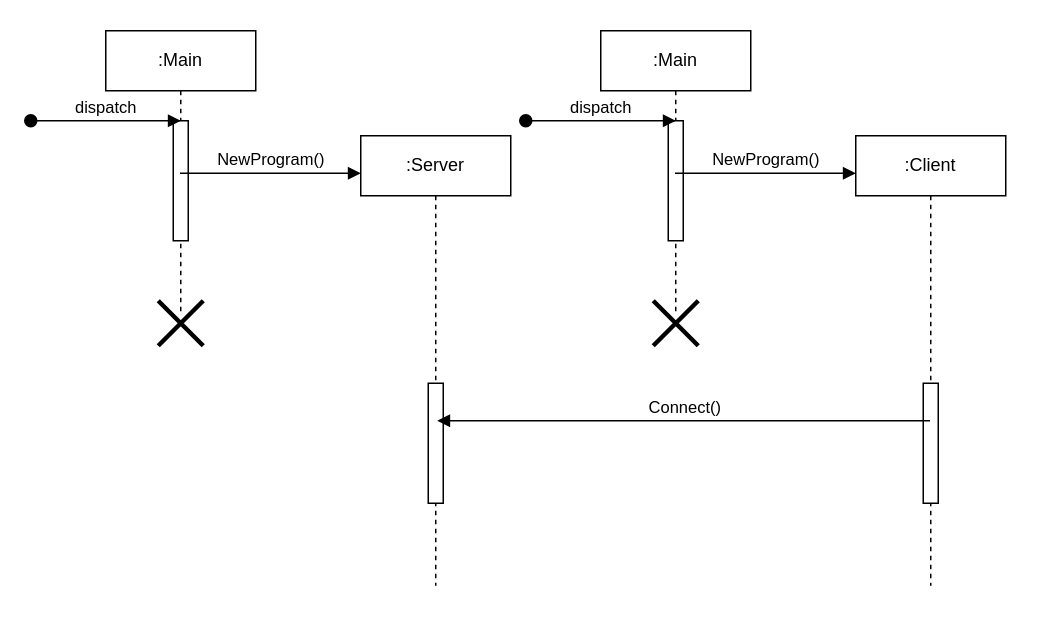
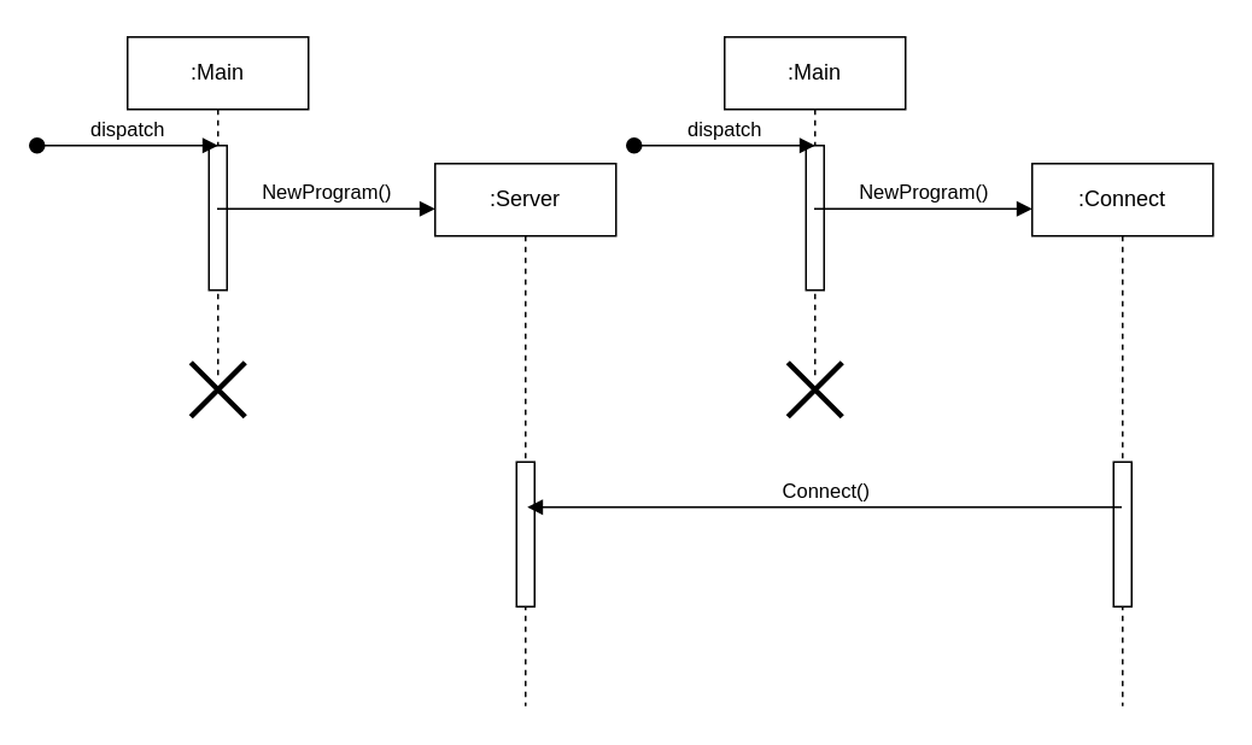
  <mxCell id="0" />
  <mxCell id="1" parent="0" />
  <mxCell id="2" value=":Main" style="shape=umlLifeline;perimeter=lifelinePerimeter;whiteSpace=wrap;html=1;container=1;dropTarget=0;collapsible=0;recursiveResize=0;outlineConnect=0;portConstraint=eastwest;newEdgeStyle={&quot;curved&quot;:0,&quot;rounded&quot;:0};" parent="1" vertex="1"><mxGeometry x="70" y="20" width="100" height="190" as="geometry" /></mxCell>
  <mxCell id="3" value="" style="html=1;points=[[0,0,0,0,5],[0,1,0,0,-5],[1,0,0,0,5],[1,1,0,0,-5]];perimeter=orthogonalPerimeter;outlineConnect=0;targetShapes=umlLifeline;portConstraint=eastwest;newEdgeStyle={&quot;curved&quot;:0,&quot;rounded&quot;:0};" vertex="1" parent="2"><mxGeometry x="45" y="60" width="10" height="80" as="geometry" /></mxCell>
  <mxCell id="4" value="" style="shape=umlDestroy;whiteSpace=wrap;html=1;strokeWidth=3;targetShapes=umlLifeline;" vertex="1" parent="2"><mxGeometry x="35" y="180" width="30" height="30" as="geometry" /></mxCell>
  <mxCell id="5" value="dispatch" style="html=1;verticalAlign=bottom;startArrow=oval;startFill=1;endArrow=block;startSize=8;curved=0;rounded=0;" edge="1" parent="1"><mxGeometry width="60" relative="1" as="geometry"><mxPoint x="20" y="80" as="sourcePoint" /><mxPoint x="120" y="80" as="targetPoint" /></mxGeometry></mxCell>
  <mxCell id="6" value="NewProgram()" style="html=1;verticalAlign=bottom;endArrow=block;curved=0;rounded=0;" edge="1" parent="1" source="2"><mxGeometry width="80" relative="1" as="geometry"><mxPoint x="130" y="114.5" as="sourcePoint" /><mxPoint x="240" y="115" as="targetPoint" /></mxGeometry></mxCell>
  <mxCell id="7" value=":Server" style="shape=umlLifeline;perimeter=lifelinePerimeter;whiteSpace=wrap;html=1;container=1;dropTarget=0;collapsible=0;recursiveResize=0;outlineConnect=0;portConstraint=eastwest;newEdgeStyle={&quot;curved&quot;:0,&quot;rounded&quot;:0};" vertex="1" parent="1"><mxGeometry x="240" y="90" width="100" height="300" as="geometry" /></mxCell>
  <mxCell id="8" value="" style="html=1;points=[[0,0,0,0,5],[0,1,0,0,-5],[1,0,0,0,5],[1,1,0,0,-5]];perimeter=orthogonalPerimeter;outlineConnect=0;targetShapes=umlLifeline;portConstraint=eastwest;newEdgeStyle={&quot;curved&quot;:0,&quot;rounded&quot;:0};" vertex="1" parent="7"><mxGeometry x="45" y="165" width="10" height="80" as="geometry" /></mxCell>
  <mxCell id="9" value=":Main" style="shape=umlLifeline;perimeter=lifelinePerimeter;whiteSpace=wrap;html=1;container=1;dropTarget=0;collapsible=0;recursiveResize=0;outlineConnect=0;portConstraint=eastwest;newEdgeStyle={&quot;curved&quot;:0,&quot;rounded&quot;:0};" vertex="1" parent="1"><mxGeometry x="400" y="20" width="100" height="190" as="geometry" /></mxCell>
  <mxCell id="10" value="" style="html=1;points=[[0,0,0,0,5],[0,1,0,0,-5],[1,0,0,0,5],[1,1,0,0,-5]];perimeter=orthogonalPerimeter;outlineConnect=0;targetShapes=umlLifeline;portConstraint=eastwest;newEdgeStyle={&quot;curved&quot;:0,&quot;rounded&quot;:0};" vertex="1" parent="9"><mxGeometry x="45" y="60" width="10" height="80" as="geometry" /></mxCell>
  <mxCell id="11" value="" style="shape=umlDestroy;whiteSpace=wrap;html=1;strokeWidth=3;targetShapes=umlLifeline;" vertex="1" parent="9"><mxGeometry x="35" y="180" width="30" height="30" as="geometry" /></mxCell>
  <mxCell id="12" value="dispatch" style="html=1;verticalAlign=bottom;startArrow=oval;startFill=1;endArrow=block;startSize=8;curved=0;rounded=0;" edge="1" parent="1"><mxGeometry width="60" relative="1" as="geometry"><mxPoint x="350" y="80" as="sourcePoint" /><mxPoint x="450" y="80" as="targetPoint" /></mxGeometry></mxCell>
  <mxCell id="13" value="NewProgram()" style="html=1;verticalAlign=bottom;endArrow=block;curved=0;rounded=0;" edge="1" parent="1" source="9"><mxGeometry width="80" relative="1" as="geometry"><mxPoint x="460" y="114.5" as="sourcePoint" /><mxPoint x="570" y="115" as="targetPoint" /></mxGeometry></mxCell>
- <mxCell id="14" value=":Client" style="shape=umlLifeline;perimeter=lifelinePerimeter;whiteSpace=wrap;html=1;container=1;dropTarget=0;collapsible=0;recursiveResize=0;outlineConnect=0;portConstraint=eastwest;newEdgeStyle={&quot;curved&quot;:0,&quot;rounded&quot;:0};" vertex="1" parent="1"><mxGeometry x="570" y="90" width="100" height="300" as="geometry" /></mxCell>
+ <mxCell id="14" value=":Connect" style="shape=umlLifeline;perimeter=lifelinePerimeter;whiteSpace=wrap;html=1;container=1;dropTarget=0;collapsible=0;recursiveResize=0;outlineConnect=0;portConstraint=eastwest;newEdgeStyle={&quot;curved&quot;:0,&quot;rounded&quot;:0};" vertex="1" parent="1"><mxGeometry x="570" y="90" width="100" height="300" as="geometry" /></mxCell>
  <mxCell id="15" value="" style="html=1;points=[[0,0,0,0,5],[0,1,0,0,-5],[1,0,0,0,5],[1,1,0,0,-5]];perimeter=orthogonalPerimeter;outlineConnect=0;targetShapes=umlLifeline;portConstraint=eastwest;newEdgeStyle={&quot;curved&quot;:0,&quot;rounded&quot;:0};" vertex="1" parent="14"><mxGeometry x="45" y="165" width="10" height="80" as="geometry" /></mxCell>
  <mxCell id="16" value="Connect()" style="html=1;verticalAlign=bottom;endArrow=block;curved=0;rounded=0;" edge="1" parent="1" source="14"><mxGeometry width="80" relative="1" as="geometry"><mxPoint x="461.5" y="280" as="sourcePoint" /><mxPoint x="291" y="280" as="targetPoint" /></mxGeometry></mxCell>
